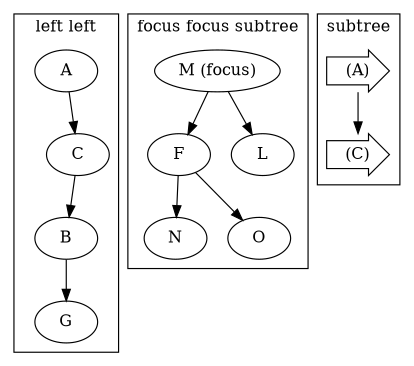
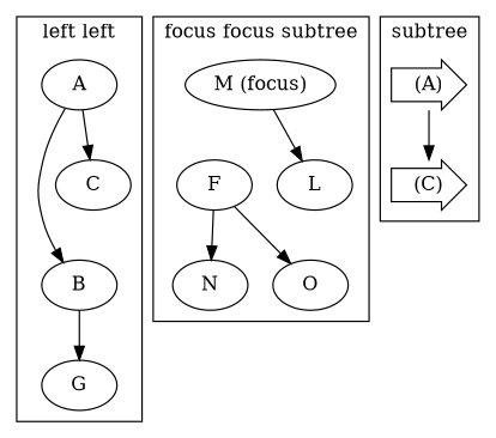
  digraph {
    A
    B
    C
    G
    n5 [label="M (focus)"]
    F
    L
    N
    O
    "(A)" [shape=rarrow]
    "(C)" [shape=rarrow]
    subgraph cluster_1 {
      label="left left"
      A
      B
      C
      G
    }
    subgraph cluster_2 {
      label="focus focus subtree"
      n5
      F
      L
      N
      O
    }
    subgraph cluster_3 {
      label="right context"
    }
    subgraph cluster_4 {
      label=subtree
      "(A)"
      "(C)"
    }
-   C -> B
+   A -> B
    A -> C
    B -> G
-   n5 -> F
    n5 -> L
    F -> N
    F -> O
    "(A)" -> "(C)"
  }
